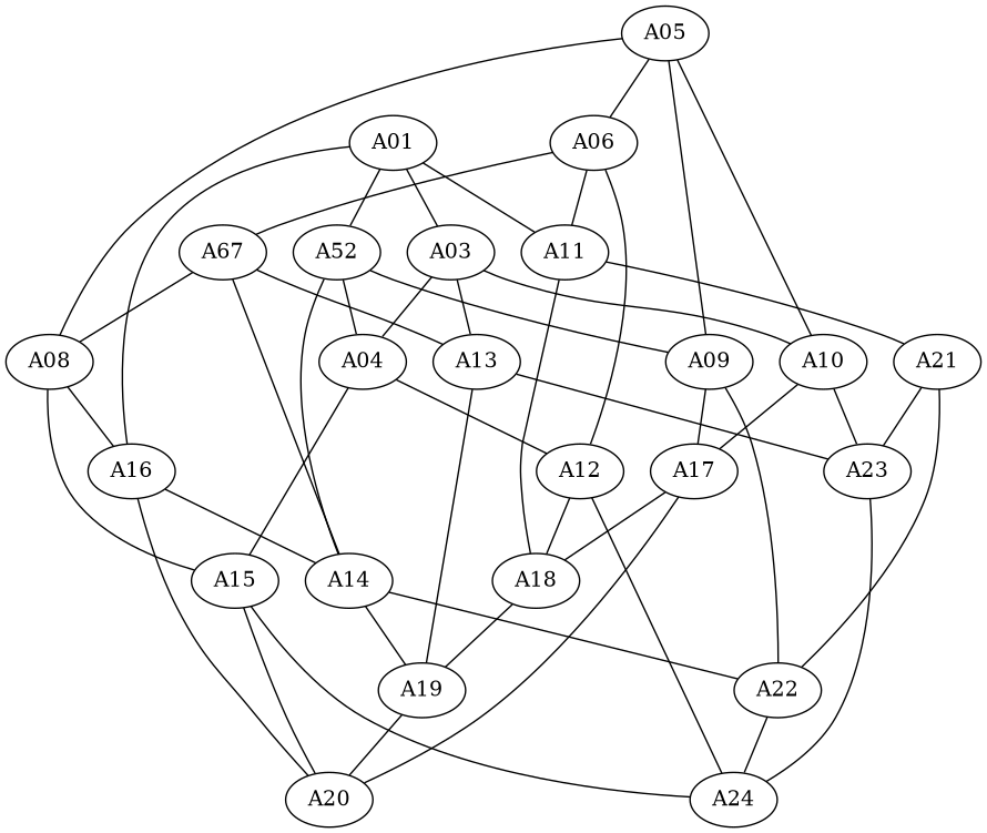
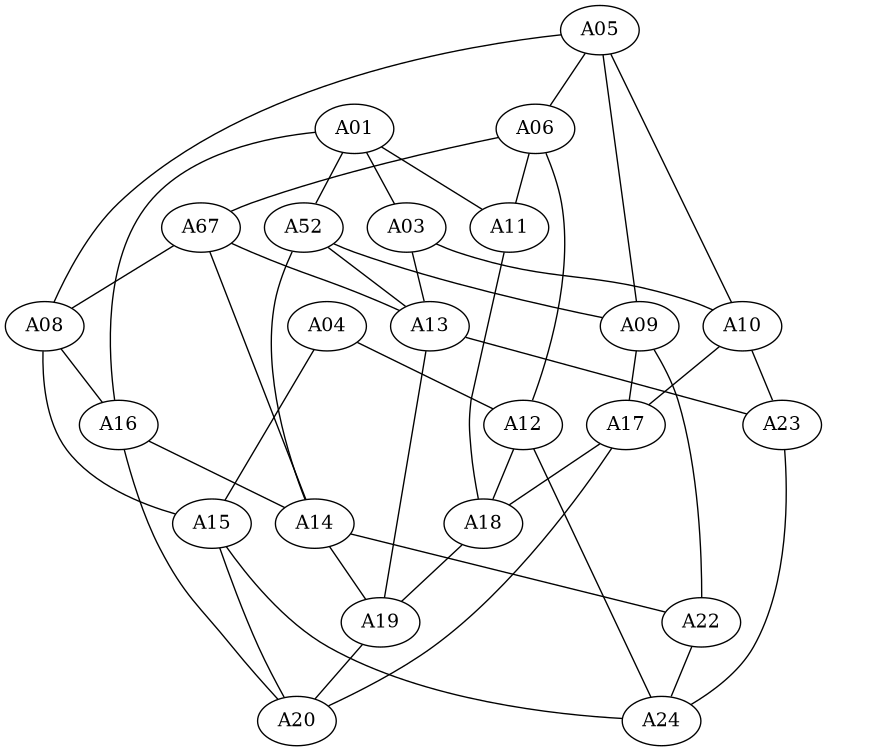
  strict graph {
    n1 [label=A52]
    A01
    A03
    A11
    A16
    A04
    A09
    A14
    A10
    A13
    A18
-   A21
    A20
    A12
    A15
    A17
    A22
    A19
    A23
    A24
    A05
    A06
    A08
    n24 [label=A67]
-   n1 -- A04
+   n1 -- A13
    n1 -- A09
    n1 -- A14
    A01 -- n1
    A01 -- A03
    A01 -- A11
    A01 -- A16
-   A03 -- A04
    A03 -- A10
    A03 -- A13
    A11 -- A18
-   A11 -- A21
    A16 -- A14
    A16 -- A20
    A04 -- A12
    A04 -- A15
    A09 -- A17
    A09 -- A22
    A14 -- A22
    A14 -- A19
    A10 -- A17
    A10 -- A23
    A13 -- A19
    A13 -- A23
    A18 -- A19
-   A21 -- A22
-   A21 -- A23
    A12 -- A18
    A12 -- A24
    A15 -- A20
    A15 -- A24
    A17 -- A18
    A17 -- A20
    A22 -- A24
    A19 -- A20
    A23 -- A24
    A05 -- A09
    A05 -- A10
    A05 -- A06
    A05 -- A08
    A06 -- A11
    A06 -- A12
    A06 -- n24
    A08 -- A16
    A08 -- A15
    n24 -- A14
    n24 -- A13
    n24 -- A08
  }
